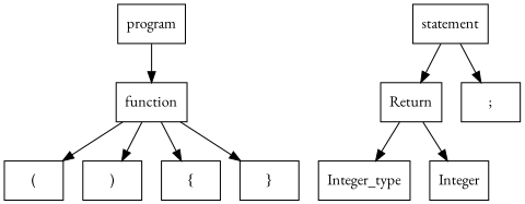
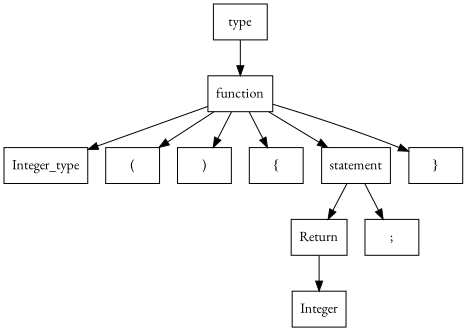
  digraph {
    fontname="EB Garamond"
    node [fontname="EB Garamond" shape=box]
    edge [fontname="EB Garamond"]
-   program
+   program [label=type]
    function
    n3 [label=Integer_type]
    "("
    ")"
    "{"
    statement
    "}"
    Return
    ";"
    Integer
    program -> function
-   Return -> n3
+   function -> n3
    function -> "("
    function -> ")"
    function -> "{"
+   function -> statement
    function -> "}"
    statement -> Return
    statement -> ";"
    Return -> Integer
  }
